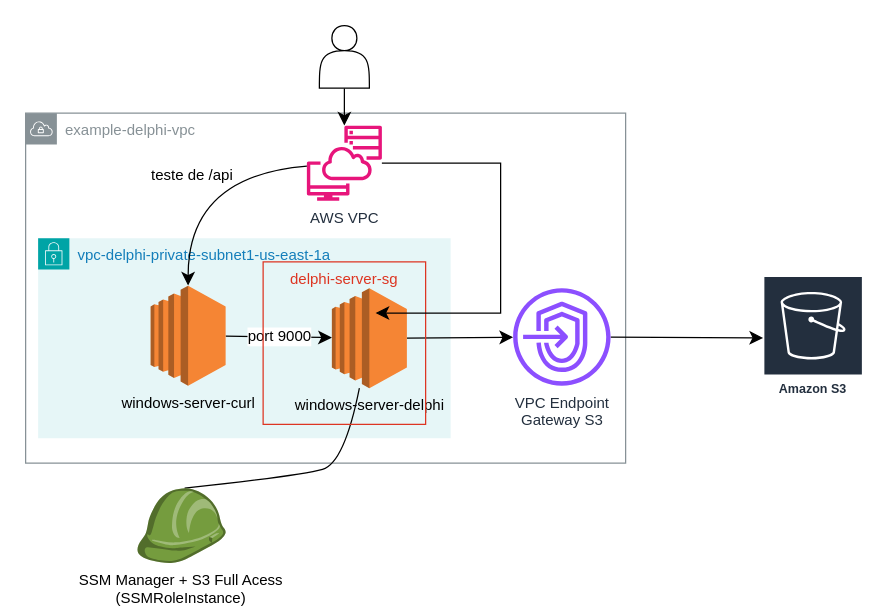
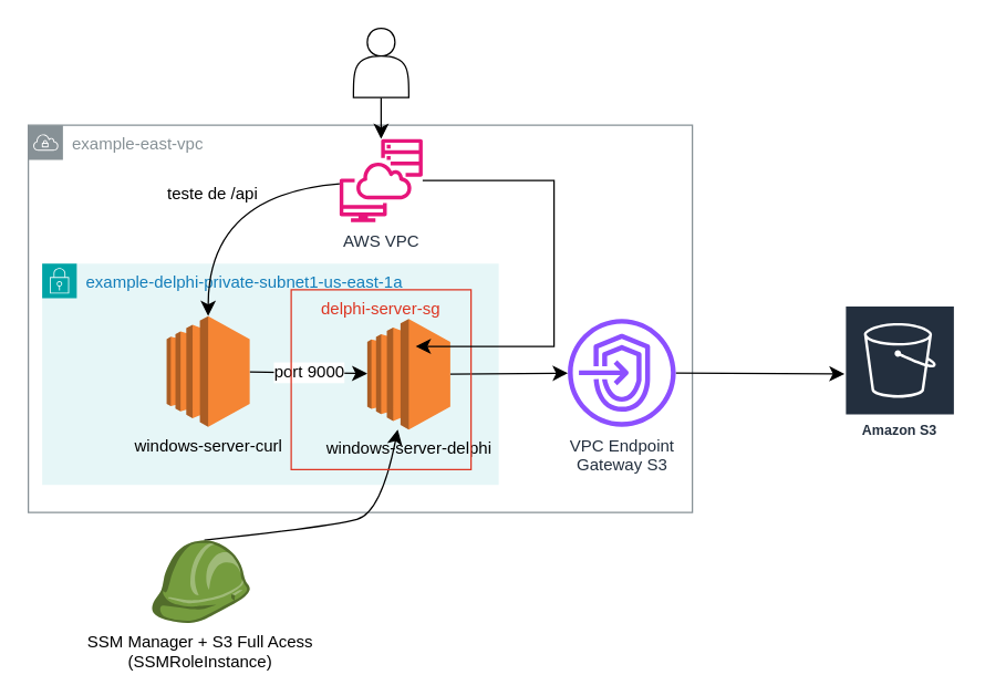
  <mxCell id="0" />
  <mxCell id="1" parent="0" />
- <mxCell id="2" value="example-delphi-vpc" style="sketch=0;outlineConnect=0;gradientColor=none;html=1;whiteSpace=wrap;fontSize=12;fontStyle=0;shape=mxgraph.aws4.group;grIcon=mxgraph.aws4.group_vpc;strokeColor=#879196;fillColor=none;verticalAlign=top;align=left;spacingLeft=30;fontColor=#879196;dashed=0;" vertex="1" parent="1"><mxGeometry x="20" y="90" width="480" height="280" as="geometry" /></mxCell>
- <mxCell id="3" value="vpc-delphi-private-subnet1-us-east-1a" style="points=[[0,0],[0.25,0],[0.5,0],[0.75,0],[1,0],[1,0.25],[1,0.5],[1,0.75],[1,1],[0.75,1],[0.5,1],[0.25,1],[0,1],[0,0.75],[0,0.5],[0,0.25]];outlineConnect=0;gradientColor=none;html=1;whiteSpace=wrap;fontSize=12;fontStyle=0;container=1;pointerEvents=0;collapsible=0;recursiveResize=0;shape=mxgraph.aws4.group;grIcon=mxgraph.aws4.group_security_group;grStroke=0;strokeColor=#00A4A6;fillColor=#E6F6F7;verticalAlign=top;align=left;spacingLeft=30;fontColor=#147EBA;dashed=0;connectable=0;" vertex="1" parent="1"><mxGeometry x="30" y="190" width="330" height="160" as="geometry" /></mxCell>
+ <mxCell id="2" value="example-east-vpc" style="sketch=0;outlineConnect=0;gradientColor=none;html=1;whiteSpace=wrap;fontSize=12;fontStyle=0;shape=mxgraph.aws4.group;grIcon=mxgraph.aws4.group_vpc;strokeColor=#879196;fillColor=none;verticalAlign=top;align=left;spacingLeft=30;fontColor=#879196;dashed=0;" vertex="1" parent="1"><mxGeometry x="20" y="90" width="480" height="280" as="geometry" /></mxCell>
+ <mxCell id="3" value="example-delphi-private-subnet1-us-east-1a" style="points=[[0,0],[0.25,0],[0.5,0],[0.75,0],[1,0],[1,0.25],[1,0.5],[1,0.75],[1,1],[0.75,1],[0.5,1],[0.25,1],[0,1],[0,0.75],[0,0.5],[0,0.25]];outlineConnect=0;gradientColor=none;html=1;whiteSpace=wrap;fontSize=12;fontStyle=0;container=1;pointerEvents=0;collapsible=0;recursiveResize=0;shape=mxgraph.aws4.group;grIcon=mxgraph.aws4.group_security_group;grStroke=0;strokeColor=#00A4A6;fillColor=#E6F6F7;verticalAlign=top;align=left;spacingLeft=30;fontColor=#147EBA;dashed=0;connectable=0;" vertex="1" parent="1"><mxGeometry x="30" y="190" width="330" height="160" as="geometry" /></mxCell>
  <mxCell id="4" value="Amazon S3" style="sketch=0;outlineConnect=0;fontColor=#232F3E;gradientColor=none;strokeColor=#ffffff;fillColor=#232F3E;dashed=0;verticalLabelPosition=middle;verticalAlign=bottom;align=center;html=1;whiteSpace=wrap;fontSize=10;fontStyle=1;spacing=3;shape=mxgraph.aws4.productIcon;prIcon=mxgraph.aws4.s3;" vertex="1" parent="1"><mxGeometry x="610" y="220" width="80" height="100" as="geometry" /></mxCell>
  <mxCell id="5" style="edgeStyle=none;curved=1;rounded=0;orthogonalLoop=1;jettySize=auto;html=1;fontSize=12;startSize=8;endSize=8;" edge="1" parent="1" source="6" target="4"><mxGeometry relative="1" as="geometry" /></mxCell>
  <mxCell id="6" value="VPC Endpoint&lt;br&gt;Gateway S3" style="sketch=0;outlineConnect=0;fontColor=#232F3E;gradientColor=none;fillColor=#8C4FFF;strokeColor=none;dashed=0;verticalLabelPosition=bottom;verticalAlign=top;align=center;html=1;fontSize=12;fontStyle=0;aspect=fixed;pointerEvents=1;shape=mxgraph.aws4.endpoints;" vertex="1" parent="1"><mxGeometry x="410" y="230" width="78" height="78" as="geometry" /></mxCell>
  <mxCell id="7" style="edgeStyle=none;curved=1;rounded=0;orthogonalLoop=1;jettySize=auto;html=1;exitX=1;exitY=0.5;exitDx=0;exitDy=0;exitPerimeter=0;fontSize=12;startSize=8;endSize=8;" edge="1" parent="1" source="8" target="6"><mxGeometry relative="1" as="geometry" /></mxCell>
  <mxCell id="8" value="windows-server-delphi" style="outlineConnect=0;dashed=0;verticalLabelPosition=bottom;verticalAlign=top;align=center;html=1;shape=mxgraph.aws3.ec2;fillColor=#F58534;gradientColor=none;" vertex="1" parent="1"><mxGeometry x="265" y="230" width="60" height="80" as="geometry" /></mxCell>
  <mxCell id="9" style="edgeStyle=none;curved=1;rounded=0;orthogonalLoop=1;jettySize=auto;html=1;exitX=0.5;exitY=1;exitDx=0;exitDy=0;fontSize=12;startSize=8;endSize=8;" edge="1" parent="1" source="10" target="11"><mxGeometry relative="1" as="geometry" /></mxCell>
  <mxCell id="10" value="" style="shape=actor;whiteSpace=wrap;html=1;" vertex="1" parent="1"><mxGeometry x="255" y="20" width="40" height="50" as="geometry" /></mxCell>
  <mxCell id="11" value="AWS VPC" style="sketch=0;outlineConnect=0;fontColor=#232F3E;gradientColor=none;fillColor=#E7157B;strokeColor=none;dashed=0;verticalLabelPosition=bottom;verticalAlign=top;align=center;html=1;fontSize=12;fontStyle=0;aspect=fixed;pointerEvents=1;shape=mxgraph.aws4.systems_manager_session_manager;" vertex="1" parent="1"><mxGeometry x="245" y="100" width="60" height="60" as="geometry" /></mxCell>
  <mxCell id="12" value="port 9000" style="edgeStyle=none;curved=1;rounded=0;orthogonalLoop=1;jettySize=auto;html=1;fontSize=12;startSize=8;endSize=8;" edge="1" parent="1" source="13" target="8"><mxGeometry relative="1" as="geometry" /></mxCell>
  <mxCell id="13" value="windows-server-curl" style="outlineConnect=0;dashed=0;verticalLabelPosition=bottom;verticalAlign=top;align=center;html=1;shape=mxgraph.aws3.ec2;fillColor=#F58534;gradientColor=none;" vertex="1" parent="1"><mxGeometry x="120" y="228" width="60" height="80" as="geometry" /></mxCell>
  <mxCell id="14" value="teste de /api" style="edgeStyle=none;curved=1;rounded=0;orthogonalLoop=1;jettySize=auto;html=1;entryX=0.5;entryY=0;entryDx=0;entryDy=0;entryPerimeter=0;fontSize=12;startSize=8;endSize=8;" edge="1" parent="1" source="11" target="13"><mxGeometry relative="1" as="geometry"><Array as="points"><mxPoint x="150" y="140" /></Array></mxGeometry></mxCell>
- <mxCell id="15" style="edgeStyle=none;curved=1;rounded=0;orthogonalLoop=1;jettySize=auto;html=1;exitX=0.54;exitY=0;exitDx=0;exitDy=0;exitPerimeter=0;fontSize=12;startSize=8;endSize=8;endArrow=none;" edge="1" parent="1" source="16" target="8"><mxGeometry relative="1" as="geometry"><Array as="points"><mxPoint x="240" y="380" /><mxPoint x="275" y="370" /></Array></mxGeometry></mxCell>
+ <mxCell id="15" style="edgeStyle=none;curved=1;rounded=0;orthogonalLoop=1;jettySize=auto;html=1;exitX=0.54;exitY=0;exitDx=0;exitDy=0;exitPerimeter=0;fontSize=12;startSize=8;endSize=8;" edge="1" parent="1" source="16" target="8"><mxGeometry relative="1" as="geometry"><Array as="points"><mxPoint x="240" y="380" /><mxPoint x="275" y="370" /></Array></mxGeometry></mxCell>
  <mxCell id="16" value="SSM Manager + S3 Full Acess&lt;br&gt;(SSMRoleInstance)" style="outlineConnect=0;dashed=0;verticalLabelPosition=bottom;verticalAlign=top;align=center;html=1;shape=mxgraph.aws3.role;fillColor=#759C3E;gradientColor=none;" vertex="1" parent="1"><mxGeometry x="108.68" y="390" width="71.32" height="60" as="geometry" /></mxCell>
  <mxCell id="17" value="delphi-server-sg" style="fillColor=none;strokeColor=#DD3522;verticalAlign=top;fontStyle=0;fontColor=#DD3522;whiteSpace=wrap;html=1;" vertex="1" parent="1"><mxGeometry x="210" y="209" width="130" height="130" as="geometry" /></mxCell>
  <mxCell id="18" style="edgeStyle=none;curved=0;rounded=0;orthogonalLoop=1;jettySize=auto;html=1;entryX=0.692;entryY=0.315;entryDx=0;entryDy=0;entryPerimeter=0;fontSize=12;startSize=8;endSize=8;" edge="1" parent="1" source="11" target="17"><mxGeometry relative="1" as="geometry"><Array as="points"><mxPoint x="400" y="130" /><mxPoint x="400" y="250" /></Array></mxGeometry></mxCell>
